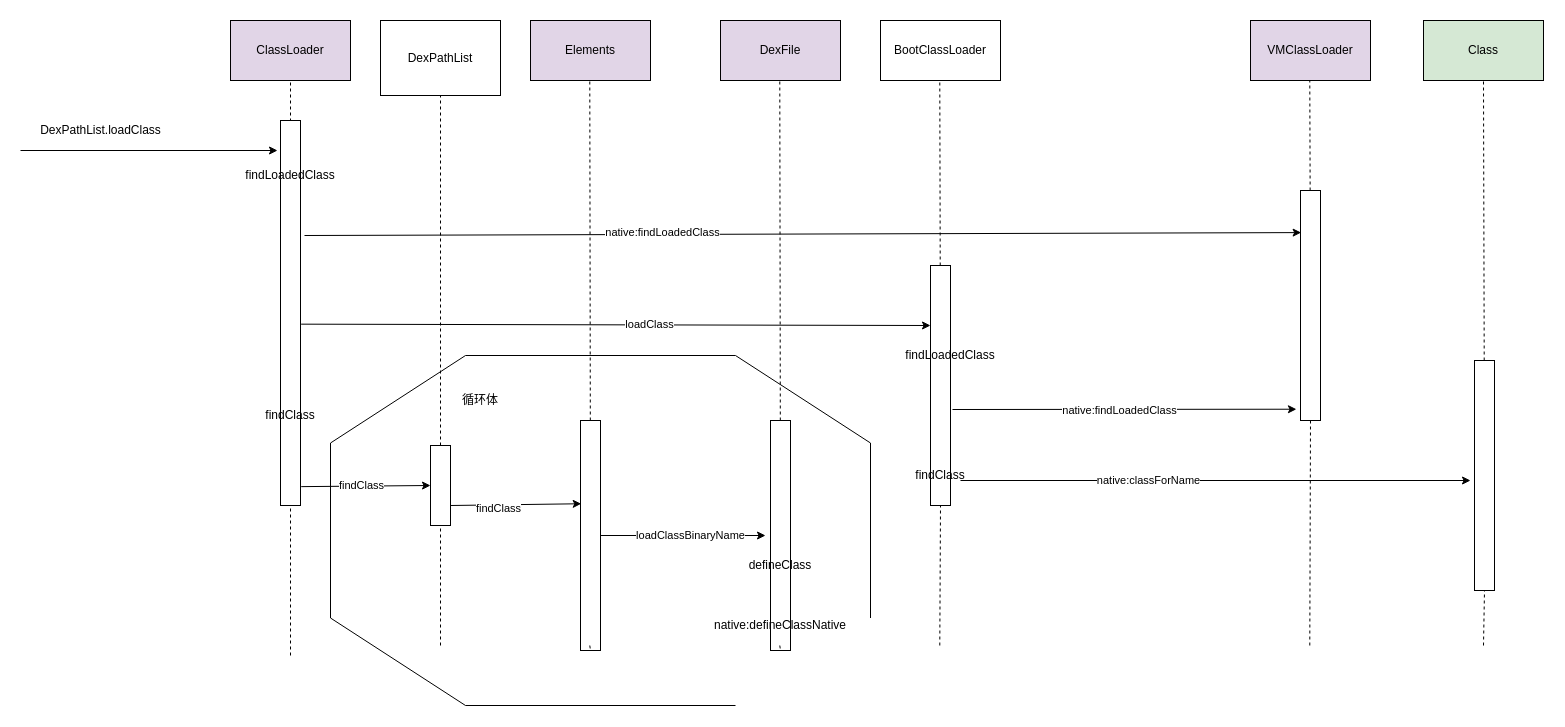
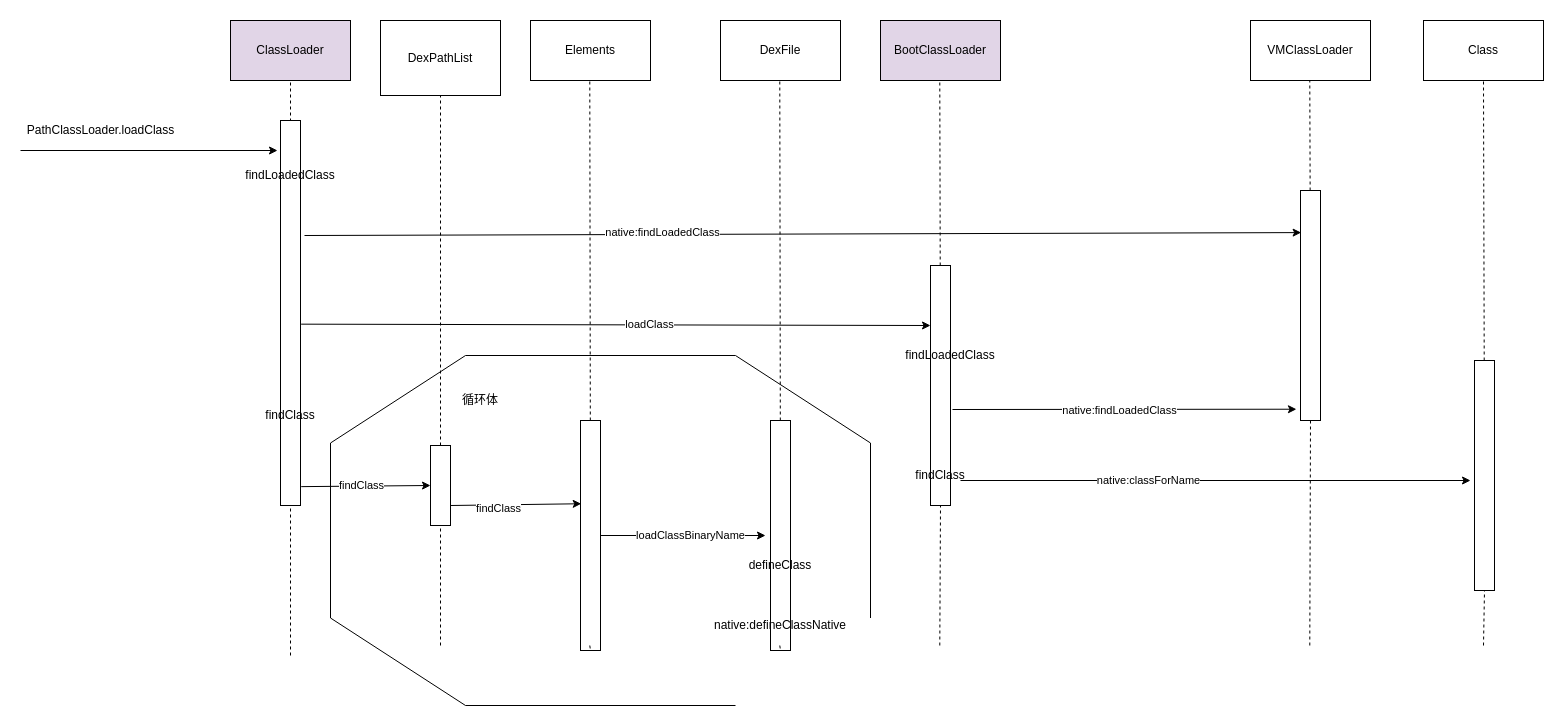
  <mxCell id="0" />
  <mxCell id="1" parent="0" />
- <mxCell id="2" value="DexPathList.loadClass&lt;br&gt;" style="text;html=1;align=center;verticalAlign=middle;resizable=0;points=[];autosize=1;" vertex="1" parent="1"><mxGeometry x="20" y="120" width="160" height="20" as="geometry" /></mxCell>
+ <mxCell id="2" value="PathClassLoader.loadClass&lt;br&gt;" style="text;html=1;align=center;verticalAlign=middle;resizable=0;points=[];autosize=1;" vertex="1" parent="1"><mxGeometry x="20" y="120" width="160" height="20" as="geometry" /></mxCell>
  <mxCell id="3" value="" style="endArrow=classic;html=1;" edge="1" parent="1"><mxGeometry width="50" height="50" relative="1" as="geometry"><mxPoint x="20" y="150" as="sourcePoint" /><mxPoint x="277" y="150" as="targetPoint" /></mxGeometry></mxCell>
  <mxCell id="4" value="ClassLoader" style="rounded=0;whiteSpace=wrap;html=1;fillColor=#e1d5e7;" vertex="1" parent="1"><mxGeometry x="230" y="20" width="120" height="60" as="geometry" /></mxCell>
  <mxCell id="5" value="" style="endArrow=none;dashed=1;html=1;entryX=0.5;entryY=1;entryDx=0;entryDy=0;" edge="1" parent="1" target="4"><mxGeometry width="50" height="50" relative="1" as="geometry"><mxPoint x="290" y="655" as="sourcePoint" /><mxPoint x="290" y="90" as="targetPoint" /></mxGeometry></mxCell>
  <mxCell id="6" value="" style="rounded=0;whiteSpace=wrap;html=1;" vertex="1" parent="1"><mxGeometry x="280" y="120" width="20" height="385" as="geometry" /></mxCell>
  <mxCell id="7" value="findLoadedClass" style="text;html=1;strokeColor=none;fillColor=none;align=center;verticalAlign=middle;whiteSpace=wrap;rounded=0;" vertex="1" parent="1"><mxGeometry x="270" y="165" width="40" height="20" as="geometry" /></mxCell>
  <mxCell id="8" value="findClass" style="text;html=1;strokeColor=none;fillColor=none;align=center;verticalAlign=middle;whiteSpace=wrap;rounded=0;" vertex="1" parent="1"><mxGeometry x="270" y="405" width="40" height="20" as="geometry" /></mxCell>
  <mxCell id="9" value="DexPathList" style="rounded=0;whiteSpace=wrap;html=1;" vertex="1" parent="1"><mxGeometry x="380" y="20" width="120" height="75" as="geometry" /></mxCell>
- <mxCell id="10" value="Elements" style="rounded=0;whiteSpace=wrap;html=1;fillColor=#e1d5e7;" vertex="1" parent="1"><mxGeometry x="530" y="20" width="120" height="60" as="geometry" /></mxCell>
- <mxCell id="11" value="DexFile" style="rounded=0;whiteSpace=wrap;html=1;fillColor=#e1d5e7;" vertex="1" parent="1"><mxGeometry x="720" y="20" width="120" height="60" as="geometry" /></mxCell>
- <mxCell id="12" value="BootClassLoader" style="rounded=0;whiteSpace=wrap;html=1;" vertex="1" parent="1"><mxGeometry x="880" y="20" width="120" height="60" as="geometry" /></mxCell>
- <mxCell id="13" value="VMClassLoader" style="rounded=0;whiteSpace=wrap;html=1;fillColor=#e1d5e7;" vertex="1" parent="1"><mxGeometry x="1250" y="20" width="120" height="60" as="geometry" /></mxCell>
- <mxCell id="14" value="Class" style="rounded=0;whiteSpace=wrap;html=1;fillColor=#d5e8d4;" vertex="1" parent="1"><mxGeometry x="1423" y="20" width="120" height="60" as="geometry" /></mxCell>
+ <mxCell id="10" value="Elements" style="rounded=0;whiteSpace=wrap;html=1;" vertex="1" parent="1"><mxGeometry x="530" y="20" width="120" height="60" as="geometry" /></mxCell>
+ <mxCell id="11" value="DexFile" style="rounded=0;whiteSpace=wrap;html=1;" vertex="1" parent="1"><mxGeometry x="720" y="20" width="120" height="60" as="geometry" /></mxCell>
+ <mxCell id="12" value="BootClassLoader" style="rounded=0;whiteSpace=wrap;html=1;fillColor=#e1d5e7;" vertex="1" parent="1"><mxGeometry x="880" y="20" width="120" height="60" as="geometry" /></mxCell>
+ <mxCell id="13" value="VMClassLoader" style="rounded=0;whiteSpace=wrap;html=1;" vertex="1" parent="1"><mxGeometry x="1250" y="20" width="120" height="60" as="geometry" /></mxCell>
+ <mxCell id="14" value="Class" style="rounded=0;whiteSpace=wrap;html=1;" vertex="1" parent="1"><mxGeometry x="1423" y="20" width="120" height="60" as="geometry" /></mxCell>
  <mxCell id="15" value="" style="endArrow=none;dashed=1;html=1;entryX=0.5;entryY=1;entryDx=0;entryDy=0;" edge="1" parent="1" source="39" target="9"><mxGeometry width="50" height="50" relative="1" as="geometry"><mxPoint x="440" y="645" as="sourcePoint" /><mxPoint x="770" y="295" as="targetPoint" /></mxGeometry></mxCell>
  <mxCell id="16" value="" style="endArrow=none;dashed=1;html=1;entryX=0.5;entryY=1;entryDx=0;entryDy=0;" edge="1" parent="1" source="45"><mxGeometry width="50" height="50" relative="1" as="geometry"><mxPoint x="589.29" y="645" as="sourcePoint" /><mxPoint x="589.29" y="80" as="targetPoint" /></mxGeometry></mxCell>
  <mxCell id="17" value="" style="endArrow=none;dashed=1;html=1;entryX=0.5;entryY=1;entryDx=0;entryDy=0;" edge="1" parent="1" source="37"><mxGeometry width="50" height="50" relative="1" as="geometry"><mxPoint x="779.29" y="645" as="sourcePoint" /><mxPoint x="779.29" y="80" as="targetPoint" /></mxGeometry></mxCell>
  <mxCell id="18" value="" style="endArrow=none;dashed=1;html=1;entryX=0.5;entryY=1;entryDx=0;entryDy=0;" edge="1" parent="1" source="23"><mxGeometry width="50" height="50" relative="1" as="geometry"><mxPoint x="939.29" y="645" as="sourcePoint" /><mxPoint x="939.29" y="80" as="targetPoint" /></mxGeometry></mxCell>
  <mxCell id="19" value="" style="endArrow=none;dashed=1;html=1;entryX=0.5;entryY=1;entryDx=0;entryDy=0;" edge="1" parent="1" source="27"><mxGeometry width="50" height="50" relative="1" as="geometry"><mxPoint x="1309.29" y="645" as="sourcePoint" /><mxPoint x="1309.29" y="80" as="targetPoint" /></mxGeometry></mxCell>
  <mxCell id="20" value="" style="endArrow=none;dashed=1;html=1;entryX=0.5;entryY=1;entryDx=0;entryDy=0;" edge="1" parent="1" source="33"><mxGeometry width="50" height="50" relative="1" as="geometry"><mxPoint x="1483" y="645" as="sourcePoint" /><mxPoint x="1483" y="80" as="targetPoint" /></mxGeometry></mxCell>
  <mxCell id="21" value="" style="endArrow=classic;html=1;entryX=0.032;entryY=0.183;entryDx=0;entryDy=0;entryPerimeter=0;" edge="1" parent="1" target="27"><mxGeometry width="50" height="50" relative="1" as="geometry"><mxPoint x="304" y="235" as="sourcePoint" /><mxPoint x="620" y="235" as="targetPoint" /></mxGeometry></mxCell>
  <mxCell id="22" value="native:findLoadedClass" style="edgeLabel;html=1;align=center;verticalAlign=middle;resizable=0;points=[];" vertex="1" connectable="0" parent="21"><mxGeometry x="-0.282" y="2" relative="1" as="geometry"><mxPoint as="offset" /></mxGeometry></mxCell>
  <mxCell id="23" value="" style="rounded=0;whiteSpace=wrap;html=1;" vertex="1" parent="1"><mxGeometry x="930" y="265" width="20" height="240" as="geometry" /></mxCell>
  <mxCell id="24" value="" style="endArrow=none;dashed=1;html=1;entryX=0.5;entryY=1;entryDx=0;entryDy=0;" edge="1" parent="1" target="23"><mxGeometry width="50" height="50" relative="1" as="geometry"><mxPoint x="939.29" y="645" as="sourcePoint" /><mxPoint x="939.29" y="80" as="targetPoint" /></mxGeometry></mxCell>
  <mxCell id="25" value="" style="endArrow=classic;html=1;entryX=0;entryY=0.25;entryDx=0;entryDy=0;exitX=1.032;exitY=0.529;exitDx=0;exitDy=0;exitPerimeter=0;" edge="1" parent="1" source="6" target="23"><mxGeometry width="50" height="50" relative="1" as="geometry"><mxPoint x="610" y="335" as="sourcePoint" /><mxPoint x="660" y="285" as="targetPoint" /></mxGeometry></mxCell>
  <mxCell id="26" value="loadClass" style="edgeLabel;html=1;align=center;verticalAlign=middle;resizable=0;points=[];" vertex="1" connectable="0" parent="25"><mxGeometry x="0.107" y="1" relative="1" as="geometry"><mxPoint as="offset" /></mxGeometry></mxCell>
  <mxCell id="27" value="" style="rounded=0;whiteSpace=wrap;html=1;" vertex="1" parent="1"><mxGeometry x="1300" y="190" width="20" height="230" as="geometry" /></mxCell>
  <mxCell id="28" value="" style="endArrow=none;dashed=1;html=1;entryX=0.5;entryY=1;entryDx=0;entryDy=0;" edge="1" parent="1" target="27"><mxGeometry width="50" height="50" relative="1" as="geometry"><mxPoint x="1309.29" y="645" as="sourcePoint" /><mxPoint x="1309.29" y="80" as="targetPoint" /></mxGeometry></mxCell>
  <mxCell id="29" value="" style="endArrow=classic;html=1;entryX=-0.203;entryY=0.951;entryDx=0;entryDy=0;entryPerimeter=0;" edge="1" parent="1" target="27"><mxGeometry width="50" height="50" relative="1" as="geometry"><mxPoint x="952" y="409" as="sourcePoint" /><mxPoint x="810" y="275" as="targetPoint" /></mxGeometry></mxCell>
  <mxCell id="30" value="native:findLoadedClass" style="edgeLabel;html=1;align=center;verticalAlign=middle;resizable=0;points=[];" vertex="1" connectable="0" parent="29"><mxGeometry x="-0.419" y="-1" relative="1" as="geometry"><mxPoint x="66.4" as="offset" /></mxGeometry></mxCell>
  <mxCell id="31" value="findLoadedClass" style="text;html=1;strokeColor=none;fillColor=none;align=center;verticalAlign=middle;whiteSpace=wrap;rounded=0;" vertex="1" parent="1"><mxGeometry x="930" y="345" width="40" height="20" as="geometry" /></mxCell>
  <mxCell id="32" value="findClass" style="text;html=1;strokeColor=none;fillColor=none;align=center;verticalAlign=middle;whiteSpace=wrap;rounded=0;" vertex="1" parent="1"><mxGeometry x="920" y="465" width="40" height="20" as="geometry" /></mxCell>
  <mxCell id="33" value="" style="rounded=0;whiteSpace=wrap;html=1;" vertex="1" parent="1"><mxGeometry x="1474" y="360" width="20" height="230" as="geometry" /></mxCell>
  <mxCell id="34" value="" style="endArrow=none;dashed=1;html=1;entryX=0.5;entryY=1;entryDx=0;entryDy=0;" edge="1" parent="1" target="33"><mxGeometry width="50" height="50" relative="1" as="geometry"><mxPoint x="1483" y="645" as="sourcePoint" /><mxPoint x="1483" y="80" as="targetPoint" /></mxGeometry></mxCell>
  <mxCell id="35" value="" style="endArrow=classic;html=1;exitX=1;exitY=0.75;exitDx=0;exitDy=0;" edge="1" parent="1" source="32"><mxGeometry width="50" height="50" relative="1" as="geometry"><mxPoint x="1080" y="385" as="sourcePoint" /><mxPoint x="1470" y="480" as="targetPoint" /></mxGeometry></mxCell>
  <mxCell id="36" value="native:classForName" style="edgeLabel;html=1;align=center;verticalAlign=middle;resizable=0;points=[];" vertex="1" connectable="0" parent="35"><mxGeometry x="-0.263" y="1" relative="1" as="geometry"><mxPoint x="-1" as="offset" /></mxGeometry></mxCell>
  <mxCell id="37" value="" style="rounded=0;whiteSpace=wrap;html=1;" vertex="1" parent="1"><mxGeometry x="770" y="420" width="20" height="230" as="geometry" /></mxCell>
  <mxCell id="38" value="" style="endArrow=none;dashed=1;html=1;entryX=0.5;entryY=1;entryDx=0;entryDy=0;" edge="1" parent="1" target="37"><mxGeometry width="50" height="50" relative="1" as="geometry"><mxPoint x="779.29" y="645" as="sourcePoint" /><mxPoint x="779.29" y="80" as="targetPoint" /></mxGeometry></mxCell>
  <mxCell id="39" value="" style="rounded=0;whiteSpace=wrap;html=1;" vertex="1" parent="1"><mxGeometry x="430" y="445" width="20" height="80" as="geometry" /></mxCell>
  <mxCell id="40" value="" style="endArrow=none;dashed=1;html=1;entryX=0.5;entryY=1;entryDx=0;entryDy=0;" edge="1" parent="1" target="39"><mxGeometry width="50" height="50" relative="1" as="geometry"><mxPoint x="440" y="645" as="sourcePoint" /><mxPoint x="440" y="80" as="targetPoint" /></mxGeometry></mxCell>
  <mxCell id="41" value="" style="endArrow=classic;html=1;exitX=1.036;exitY=0.951;exitDx=0;exitDy=0;exitPerimeter=0;entryX=0;entryY=0.5;entryDx=0;entryDy=0;" edge="1" parent="1" source="6" target="39"><mxGeometry width="50" height="50" relative="1" as="geometry"><mxPoint x="700" y="395" as="sourcePoint" /><mxPoint x="750" y="345" as="targetPoint" /></mxGeometry></mxCell>
  <mxCell id="42" value="findClass" style="edgeLabel;html=1;align=center;verticalAlign=middle;resizable=0;points=[];" vertex="1" connectable="0" parent="41"><mxGeometry x="-0.403" y="1" relative="1" as="geometry"><mxPoint x="20.72" y="0.2" as="offset" /></mxGeometry></mxCell>
  <mxCell id="43" value="" style="endArrow=classic;html=1;exitX=1;exitY=0.75;exitDx=0;exitDy=0;entryX=0.036;entryY=0.362;entryDx=0;entryDy=0;entryPerimeter=0;" edge="1" parent="1" source="39" target="45"><mxGeometry width="50" height="50" relative="1" as="geometry"><mxPoint x="700" y="395" as="sourcePoint" /><mxPoint x="750" y="345" as="targetPoint" /></mxGeometry></mxCell>
  <mxCell id="44" value="findClass" style="edgeLabel;html=1;align=center;verticalAlign=middle;resizable=0;points=[];" vertex="1" connectable="0" parent="43"><mxGeometry x="-0.29" y="-3" relative="1" as="geometry"><mxPoint x="1" as="offset" /></mxGeometry></mxCell>
  <mxCell id="45" value="" style="rounded=0;whiteSpace=wrap;html=1;" vertex="1" parent="1"><mxGeometry x="580" y="420" width="20" height="230" as="geometry" /></mxCell>
  <mxCell id="46" value="" style="endArrow=none;dashed=1;html=1;entryX=0.5;entryY=1;entryDx=0;entryDy=0;" edge="1" parent="1" target="45"><mxGeometry width="50" height="50" relative="1" as="geometry"><mxPoint x="589.29" y="645" as="sourcePoint" /><mxPoint x="589.29" y="80" as="targetPoint" /></mxGeometry></mxCell>
  <mxCell id="47" value="" style="endArrow=classic;html=1;exitX=1;exitY=0.5;exitDx=0;exitDy=0;" edge="1" parent="1" source="45"><mxGeometry width="50" height="50" relative="1" as="geometry"><mxPoint x="700" y="395" as="sourcePoint" /><mxPoint x="765" y="535" as="targetPoint" /></mxGeometry></mxCell>
  <mxCell id="48" value="loadClassBinaryName" style="edgeLabel;html=1;align=center;verticalAlign=middle;resizable=0;points=[];" vertex="1" connectable="0" parent="47"><mxGeometry x="-0.538" y="1" relative="1" as="geometry"><mxPoint x="51.42" y="0.43" as="offset" /></mxGeometry></mxCell>
  <mxCell id="49" value="defineClass" style="text;html=1;strokeColor=none;fillColor=none;align=center;verticalAlign=middle;whiteSpace=wrap;rounded=0;" vertex="1" parent="1"><mxGeometry x="760" y="555" width="40" height="20" as="geometry" /></mxCell>
  <mxCell id="50" value="native:defineClassNative" style="text;html=1;strokeColor=none;fillColor=none;align=center;verticalAlign=middle;whiteSpace=wrap;rounded=0;" vertex="1" parent="1"><mxGeometry x="760" y="615" width="40" height="20" as="geometry" /></mxCell>
  <mxCell id="51" value="" style="verticalLabelPosition=bottom;verticalAlign=top;html=1;shape=mxgraph.basic.polygon;polyCoords=[[0.25,0],[0.75,0],[1,0.25],[1,0.75],[0.75,1],[0.25,1],[0,0.75],[0,0.25]];polyline=1;fillColor=none;rotation=-180;" vertex="1" parent="1"><mxGeometry x="330" y="355" width="540" height="350" as="geometry" /></mxCell>
  <mxCell id="52" value="循环体" style="text;html=1;strokeColor=none;fillColor=none;align=center;verticalAlign=middle;whiteSpace=wrap;rounded=0;" vertex="1" parent="1"><mxGeometry x="460" y="390" width="40" height="20" as="geometry" /></mxCell>
